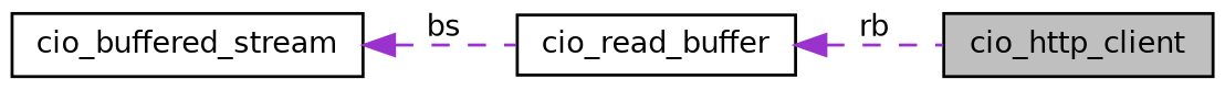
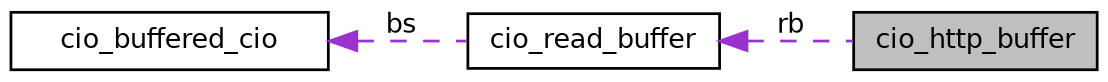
  digraph {
    rankdir=LR
    node [color=black fillcolor=white fontname=Helvetica fontsize=10 shape=record style=filled]
    edge [color=darkorchid3 dir=back fontname=Helvetica fontsize=10 labelfontname=Helvetica labelfontsize=10 style=dashed]
-   n1 [fillcolor=grey75 fontcolor=black height=0.2 label=cio_http_client width=0.4]
+   n1 [fillcolor=grey75 fontcolor=black height=0.2 label=cio_http_buffer width=0.4]
    n2 [height=0.2 label=cio_read_buffer width=0.4]
-   n3 [height=0.2 label=cio_buffered_stream width=0.4]
+   n3 [height=0.2 label=cio_buffered_cio width=0.4]
    n2 -> n1 [label=" rb"]
    n3 -> n2 [label=" bs"]
  }
